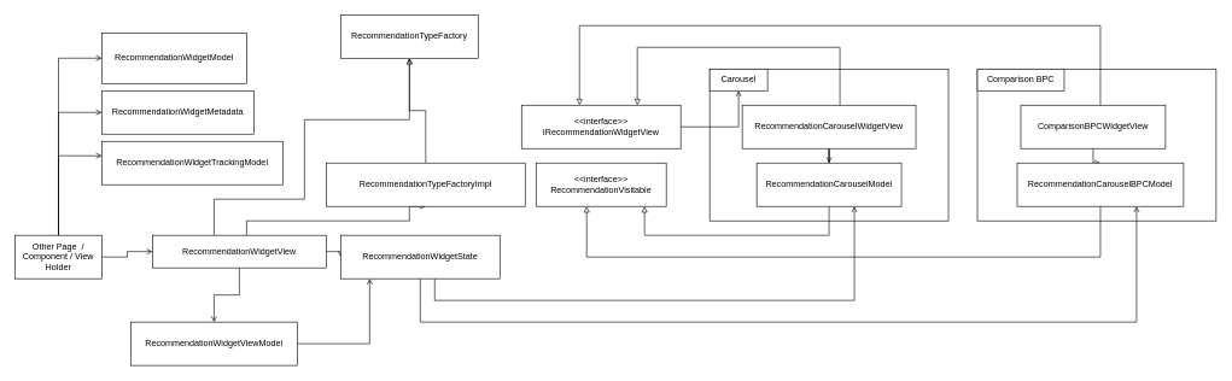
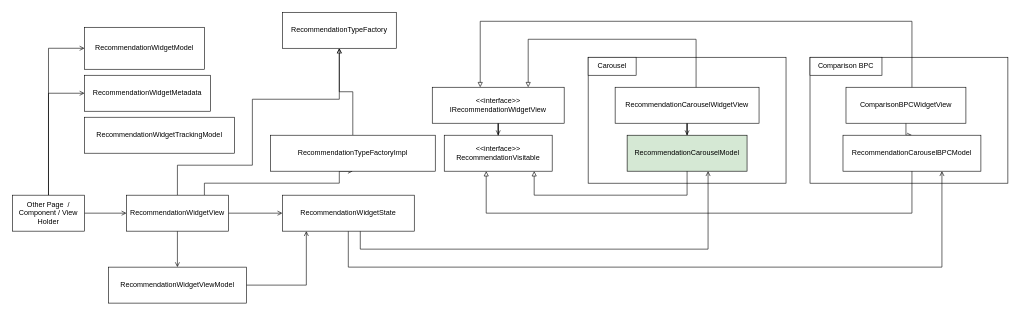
  <mxCell id="0" />
  <mxCell id="1" parent="0" />
  <mxCell id="2" value="" style="group" vertex="1" connectable="0" parent="1"><mxGeometry x="1350" y="95" width="330" height="210" as="geometry" /></mxCell>
  <mxCell id="3" value="" style="rounded=0;whiteSpace=wrap;html=1;" vertex="1" parent="2"><mxGeometry width="330" height="210" as="geometry" /></mxCell>
  <mxCell id="4" value="Comparison BPC" style="rounded=0;whiteSpace=wrap;html=1;" vertex="1" parent="2"><mxGeometry width="120" height="30" as="geometry" /></mxCell>
  <mxCell id="5" value="" style="edgeStyle=orthogonalEdgeStyle;rounded=0;orthogonalLoop=1;jettySize=auto;html=1;endArrow=open;endFill=0;" edge="1" parent="2" source="6" target="7"><mxGeometry relative="1" as="geometry" /></mxCell>
  <mxCell id="6" value="ComparisonBPCWidgetView" style="rounded=0;whiteSpace=wrap;html=1;" vertex="1" parent="2"><mxGeometry x="60" y="50" width="200" height="60" as="geometry" /></mxCell>
  <mxCell id="7" value="RecommendationCarouselBPCModel" style="rounded=0;whiteSpace=wrap;html=1;" vertex="1" parent="2"><mxGeometry x="55" y="130" width="230" height="60" as="geometry" /></mxCell>
  <mxCell id="8" value="" style="group" vertex="1" connectable="0" parent="1"><mxGeometry x="980" y="95" width="330" height="210" as="geometry" /></mxCell>
  <mxCell id="9" value="" style="rounded=0;whiteSpace=wrap;html=1;" vertex="1" parent="8"><mxGeometry width="330" height="210" as="geometry" /></mxCell>
  <mxCell id="10" value="Carousel" style="rounded=0;whiteSpace=wrap;html=1;" vertex="1" parent="8"><mxGeometry width="80" height="30" as="geometry" /></mxCell>
  <mxCell id="11" value="" style="edgeStyle=orthogonalEdgeStyle;rounded=0;orthogonalLoop=1;jettySize=auto;html=1;endArrow=open;endFill=0;" edge="1" parent="8" source="12" target="13"><mxGeometry relative="1" as="geometry" /></mxCell>
  <mxCell id="12" value="RecommendationCarouselWidgetView" style="rounded=0;whiteSpace=wrap;html=1;" vertex="1" parent="8"><mxGeometry x="45" y="50" width="240" height="60" as="geometry" /></mxCell>
- <mxCell id="13" value="RecommendationCarouselModel" style="rounded=0;whiteSpace=wrap;html=1;" vertex="1" parent="8"><mxGeometry x="65" y="130" width="200" height="60" as="geometry" /></mxCell>
+ <mxCell id="13" value="RecommendationCarouselModel" style="rounded=0;whiteSpace=wrap;html=1;fillColor=#d5e8d4;" vertex="1" parent="8"><mxGeometry x="65" y="130" width="200" height="60" as="geometry" /></mxCell>
  <mxCell id="14" value="" style="edgeStyle=orthogonalEdgeStyle;rounded=0;orthogonalLoop=1;jettySize=auto;html=1;endArrow=open;endFill=0;" edge="1" parent="1" source="17" target="23"><mxGeometry relative="1" as="geometry" /></mxCell>
  <mxCell id="15" style="edgeStyle=orthogonalEdgeStyle;rounded=0;orthogonalLoop=1;jettySize=auto;html=1;endArrow=open;endFill=0;" edge="1" parent="1" source="17" target="18"><mxGeometry relative="1" as="geometry"><Array as="points"><mxPoint x="80" y="80" /></Array></mxGeometry></mxCell>
- <mxCell id="16" style="edgeStyle=orthogonalEdgeStyle;rounded=0;orthogonalLoop=1;jettySize=auto;html=1;endArrow=open;endFill=0;" edge="1" parent="1" source="17" target="35"><mxGeometry relative="1" as="geometry"><Array as="points"><mxPoint x="80" y="215" /></Array></mxGeometry></mxCell>
  <mxCell id="17" value="Other Page&amp;nbsp; / Component / View Holder" style="rounded=0;whiteSpace=wrap;html=1;" vertex="1" parent="1"><mxGeometry x="20" y="325" width="120" height="60" as="geometry" /></mxCell>
  <mxCell id="18" value="RecommendationWidgetModel" style="rounded=0;whiteSpace=wrap;html=1;" vertex="1" parent="1"><mxGeometry x="140" y="45" width="200" height="70" as="geometry" /></mxCell>
  <mxCell id="19" value="" style="edgeStyle=orthogonalEdgeStyle;rounded=0;orthogonalLoop=1;jettySize=auto;html=1;endArrow=open;endFill=0;" edge="1" parent="1" source="23" target="25"><mxGeometry relative="1" as="geometry" /></mxCell>
  <mxCell id="20" style="edgeStyle=orthogonalEdgeStyle;rounded=0;orthogonalLoop=1;jettySize=auto;html=1;endArrow=open;endFill=0;" edge="1" parent="1" source="23" target="40"><mxGeometry relative="1" as="geometry" /></mxCell>
  <mxCell id="21" style="edgeStyle=orthogonalEdgeStyle;rounded=0;orthogonalLoop=1;jettySize=auto;html=1;endArrow=open;endFill=0;" edge="1" parent="1" source="23" target="29"><mxGeometry relative="1" as="geometry"><Array as="points"><mxPoint x="295" y="275" /><mxPoint x="420" y="275" /><mxPoint x="420" y="165" /></Array></mxGeometry></mxCell>
  <mxCell id="22" style="edgeStyle=orthogonalEdgeStyle;rounded=0;orthogonalLoop=1;jettySize=auto;html=1;entryX=0.5;entryY=1;entryDx=0;entryDy=0;endArrow=open;endFill=0;" edge="1" parent="1" source="23" target="28"><mxGeometry relative="1" as="geometry"><Array as="points"><mxPoint x="340" y="305" /><mxPoint x="565" y="305" /></Array></mxGeometry></mxCell>
- <mxCell id="23" value="RecommendationWidgetView" style="rounded=0;whiteSpace=wrap;html=1;" vertex="1" parent="1"><mxGeometry x="210" y="325" width="240" height="45" as="geometry" /></mxCell>
+ <mxCell id="23" value="RecommendationWidgetView" style="rounded=0;whiteSpace=wrap;html=1;" vertex="1" parent="1"><mxGeometry x="210" y="325" width="170" height="60" as="geometry" /></mxCell>
  <mxCell id="24" value="" style="edgeStyle=orthogonalEdgeStyle;rounded=0;orthogonalLoop=1;jettySize=auto;html=1;endArrow=open;endFill=0;" edge="1" parent="1" source="25" target="40"><mxGeometry relative="1" as="geometry"><Array as="points"><mxPoint x="510" y="475" /></Array></mxGeometry></mxCell>
  <mxCell id="25" value="RecommendationWidgetViewModel" style="rounded=0;whiteSpace=wrap;html=1;" vertex="1" parent="1"><mxGeometry x="180" y="445" width="230" height="60" as="geometry" /></mxCell>
  <mxCell id="26" value="&amp;lt;&amp;lt;interface&amp;gt;&amp;gt;&lt;br&gt;RecommendationVisitable" style="rounded=0;whiteSpace=wrap;html=1;" vertex="1" parent="1"><mxGeometry x="740" y="225" width="180" height="60" as="geometry" /></mxCell>
  <mxCell id="27" value="" style="edgeStyle=orthogonalEdgeStyle;rounded=0;orthogonalLoop=1;jettySize=auto;html=1;endArrow=block;endFill=0;" edge="1" parent="1" source="28" target="29"><mxGeometry relative="1" as="geometry" /></mxCell>
  <mxCell id="28" value="RecommendationTypeFactoryImpl" style="rounded=0;whiteSpace=wrap;html=1;" vertex="1" parent="1"><mxGeometry x="450" y="225" width="275" height="60" as="geometry" /></mxCell>
  <mxCell id="29" value="RecommendationTypeFactory" style="rounded=0;whiteSpace=wrap;html=1;" vertex="1" parent="1"><mxGeometry x="470" y="20" width="190" height="60" as="geometry" /></mxCell>
  <mxCell id="30" style="edgeStyle=orthogonalEdgeStyle;rounded=0;orthogonalLoop=1;jettySize=auto;html=1;endArrow=block;endFill=0;" edge="1" parent="1" source="13" target="26"><mxGeometry relative="1" as="geometry"><Array as="points"><mxPoint x="1145" y="325" /><mxPoint x="890" y="325" /></Array></mxGeometry></mxCell>
  <mxCell id="31" style="edgeStyle=orthogonalEdgeStyle;rounded=0;orthogonalLoop=1;jettySize=auto;html=1;endArrow=block;endFill=0;" edge="1" parent="1" source="12" target="33"><mxGeometry relative="1" as="geometry"><Array as="points"><mxPoint x="1160" y="65" /><mxPoint x="880" y="65" /></Array></mxGeometry></mxCell>
- <mxCell id="32" value="" style="edgeStyle=orthogonalEdgeStyle;rounded=0;orthogonalLoop=1;jettySize=auto;html=1;endArrow=open;endFill=0;" edge="1" parent="1" source="33" target="10"><mxGeometry relative="1" as="geometry" /></mxCell>
+ <mxCell id="32" value="" style="edgeStyle=orthogonalEdgeStyle;rounded=0;orthogonalLoop=1;jettySize=auto;html=1;endArrow=open;endFill=0;" edge="1" parent="1" source="33" target="26"><mxGeometry relative="1" as="geometry" /></mxCell>
  <mxCell id="33" value="&amp;lt;&amp;lt;interface&amp;gt;&amp;gt;&lt;br&gt;IRecommendationWidgetView" style="rounded=0;whiteSpace=wrap;html=1;" vertex="1" parent="1"><mxGeometry x="720" y="145" width="220" height="60" as="geometry" /></mxCell>
  <mxCell id="34" value="RecommendationWidgetMetadata" style="rounded=0;whiteSpace=wrap;html=1;" vertex="1" parent="1"><mxGeometry x="140" y="125" width="210" height="60" as="geometry" /></mxCell>
  <mxCell id="35" value="RecommendationWidgetTrackingModel" style="rounded=0;whiteSpace=wrap;html=1;" vertex="1" parent="1"><mxGeometry x="140" y="195" width="250" height="60" as="geometry" /></mxCell>
  <mxCell id="36" style="edgeStyle=orthogonalEdgeStyle;rounded=0;orthogonalLoop=1;jettySize=auto;html=1;endArrow=block;endFill=0;" edge="1" parent="1" source="6" target="33"><mxGeometry relative="1" as="geometry"><Array as="points"><mxPoint x="1520" y="35" /><mxPoint x="800" y="35" /></Array></mxGeometry></mxCell>
  <mxCell id="37" style="edgeStyle=orthogonalEdgeStyle;rounded=0;orthogonalLoop=1;jettySize=auto;html=1;endArrow=block;endFill=0;" edge="1" parent="1" source="7" target="26"><mxGeometry relative="1" as="geometry"><Array as="points"><mxPoint x="1520" y="355" /><mxPoint x="810" y="355" /></Array></mxGeometry></mxCell>
  <mxCell id="38" style="edgeStyle=orthogonalEdgeStyle;rounded=0;orthogonalLoop=1;jettySize=auto;html=1;endArrow=open;endFill=0;" edge="1" parent="1" source="40" target="13"><mxGeometry relative="1" as="geometry"><Array as="points"><mxPoint x="600" y="415" /><mxPoint x="1180" y="415" /></Array></mxGeometry></mxCell>
  <mxCell id="39" style="edgeStyle=orthogonalEdgeStyle;rounded=0;orthogonalLoop=1;jettySize=auto;html=1;endArrow=open;endFill=0;" edge="1" parent="1" source="40" target="7"><mxGeometry relative="1" as="geometry"><Array as="points"><mxPoint x="580" y="445" /><mxPoint x="1570" y="445" /></Array></mxGeometry></mxCell>
  <mxCell id="40" value="RecommendationWidgetState" style="rounded=0;whiteSpace=wrap;html=1;" vertex="1" parent="1"><mxGeometry x="470" y="325" width="220" height="60" as="geometry" /></mxCell>
  <mxCell id="41" style="edgeStyle=orthogonalEdgeStyle;rounded=0;orthogonalLoop=1;jettySize=auto;html=1;endArrow=open;endFill=0;" edge="1" parent="1" source="17" target="34"><mxGeometry relative="1" as="geometry"><mxPoint x="90" y="285" as="sourcePoint" /><mxPoint x="190" y="90" as="targetPoint" /><Array as="points"><mxPoint x="80" y="155" /></Array></mxGeometry></mxCell>
